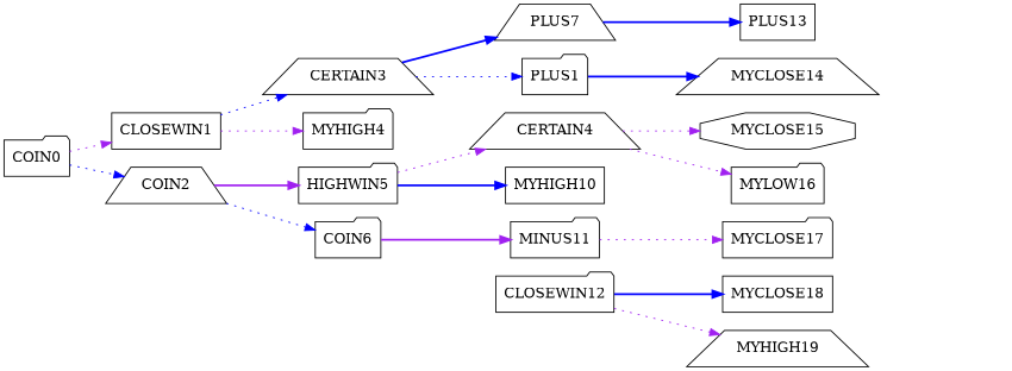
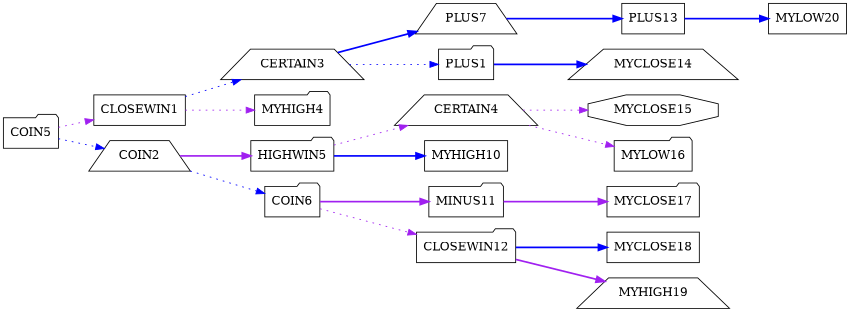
  digraph {
    rankdir=LR
    node [shape=folder]
    edge [color=blue style=dotted]
    CLOSEWIN1 [shape=box]
-   COIN0
+   COIN0 [label=COIN5]
    COIN2 [shape=trapezium]
    CERTAIN3 [shape=trapezium]
    MYHIGH4
    HIGHWIN5
    COIN6
    PLUS7 [shape=trapezium]
    n9 [label=PLUS1]
    n10 [label=CERTAIN4 shape=trapezium]
    MYHIGH10 [shape=box]
    MINUS11
    CLOSEWIN12
    PLUS13 [shape=box]
    MYCLOSE14 [shape=trapezium]
    MYCLOSE15 [shape=octagon]
    MYLOW16
    MYCLOSE17
    MYCLOSE18 [shape=box]
    MYHIGH19 [shape=trapezium]
+   MYLOW20 [shape=box]
    CLOSEWIN1 -> CERTAIN3
    CLOSEWIN1 -> MYHIGH4 [color=purple]
    COIN0 -> CLOSEWIN1 [color=purple]
    COIN0 -> COIN2
    COIN2 -> HIGHWIN5 [color=purple style=bold]
    COIN2 -> COIN6
    CERTAIN3 -> PLUS7 [style=bold]
    CERTAIN3 -> n9
    HIGHWIN5 -> n10 [color=purple]
    HIGHWIN5 -> MYHIGH10 [style=bold]
    COIN6 -> MINUS11 [color=purple style=bold]
+   COIN6 -> CLOSEWIN12 [color=purple]
    PLUS7 -> PLUS13 [style=bold]
    n9 -> MYCLOSE14 [style=bold]
    n10 -> MYCLOSE15 [color=purple]
    n10 -> MYLOW16 [color=purple]
-   MINUS11 -> MYCLOSE17 [color=purple]
+   MINUS11 -> MYCLOSE17 [color=purple style=bold]
    CLOSEWIN12 -> MYCLOSE18 [style=bold]
-   CLOSEWIN12 -> MYHIGH19 [color=purple]
+   CLOSEWIN12 -> MYHIGH19 [color=purple style=bold]
+   PLUS13 -> MYLOW20 [style=bold]
  }
